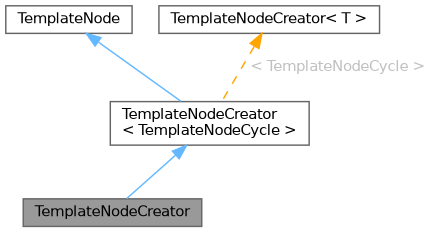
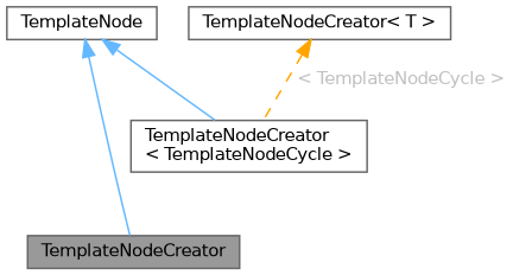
  digraph {
    node [color=gray40 fillcolor=white fontname=Helvetica fontsize=10 shape=box style=filled]
    edge [color=steelblue1 dir=back fontname=Helvetica fontsize=10 labelfontname=Helvetica labelfontsize=10 style=solid]
    n1 [fillcolor=grey60 fontcolor=black height=0.2 label=TemplateNodeCreator width=0.4]
    n2 [height=0.2 label="TemplateNodeCreator\l\< TemplateNodeCycle \>" width=0.4]
    n3 [height=0.2 label=TemplateNode width=0.4]
    n4 [height=0.2 label="TemplateNodeCreator\< T \>" width=0.4]
-   n2 -> n1
+   n3 -> n1
    n3 -> n2
    n4 -> n2 [color=orange fontcolor=grey label=" \< TemplateNodeCycle \>" style=dashed]
  }
